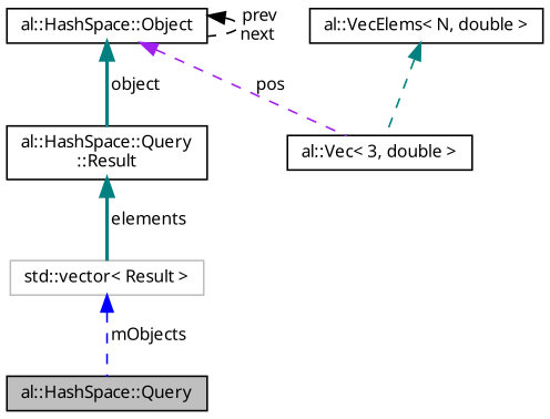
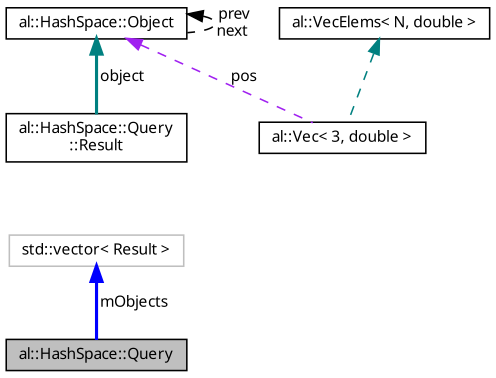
  digraph {
    node [color=black fontname="FreeSans.ttf" fontsize=10 shape=record]
    edge [color=teal dir=back fontname="FreeSans.ttf" fontsize=10 labelfontname="FreeSans.ttf" labelfontsize=10 style=dashed]
    n1 [fillcolor=grey75 fontcolor=black height=0.2 label="al::HashSpace::Query" style=filled width=0.4]
    n2 [color=grey75 height=0.2 label="std::vector\< Result \>" width=0.4]
    n3 [height=0.2 label="al::HashSpace::Query\l::Result" width=0.4]
    n4 [height=0.2 label="al::HashSpace::Object" width=0.4]
    n5 [height=0.2 label="al::Vec\< 3, double \>" width=0.4]
    n6 [height=0.2 label="al::VecElems\< N, double \>" width=0.4]
-   n2 -> n1 [color=blue label=" mObjects"]
-   n3 -> n2 [label=" elements" style=bold]
+   n2 -> n1 [color=blue label=" mObjects" style=bold]
    n4 -> n3 [label=" object" style=bold]
    n4 -> n4 [color=black label=" prev\nnext"]
    n4 -> n5 [color=purple label=" pos"]
    n6 -> n5
  }
